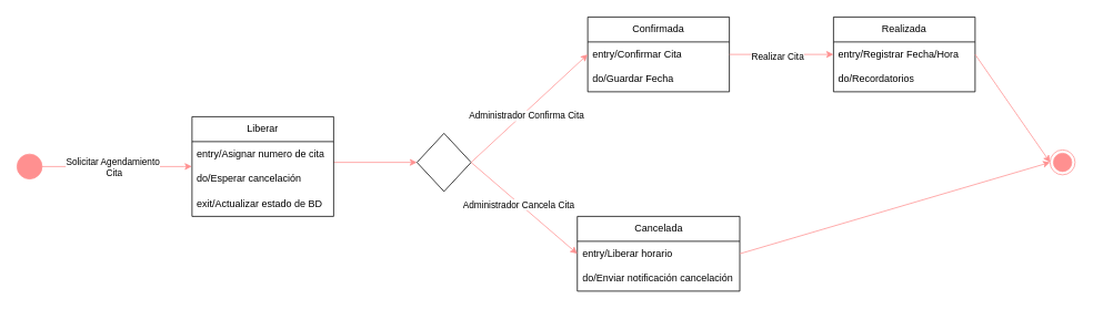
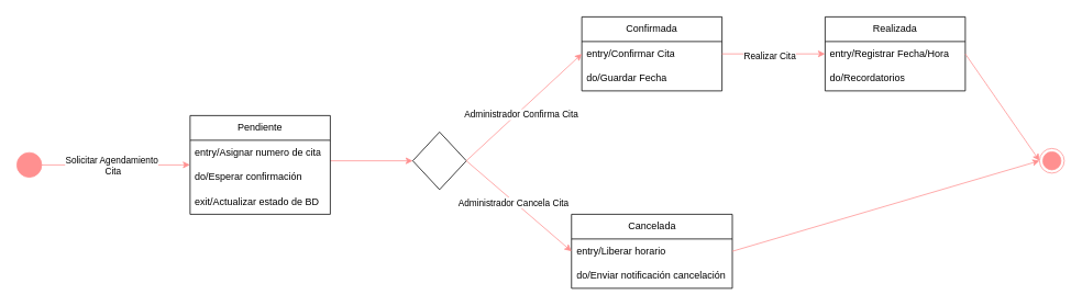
  <mxCell id="0" />
  <mxCell id="1" parent="0" />
  <mxCell id="2" style="edgeStyle=orthogonalEdgeStyle;rounded=0;orthogonalLoop=1;jettySize=auto;html=1;exitX=1;exitY=0.5;exitDx=0;exitDy=0;entryX=-0.001;entryY=-0.004;entryDx=0;entryDy=0;entryPerimeter=0;strokeColor=light-dark(#FF9090,#FF9090);" edge="1" parent="1" source="4" target="9"><mxGeometry relative="1" as="geometry"><mxPoint x="229" y="200" as="targetPoint" /><Array as="points"><mxPoint x="220" y="200" /></Array></mxGeometry></mxCell>
  <mxCell id="3" value="Solicitar Agendamiento&lt;br&gt;&amp;nbsp;Cita" style="edgeLabel;html=1;align=center;verticalAlign=middle;resizable=0;points=[];" connectable="0" vertex="1" parent="2"><mxGeometry x="-0.264" y="1" relative="1" as="geometry"><mxPoint x="18" y="1" as="offset" /></mxGeometry></mxCell>
  <mxCell id="4" value="" style="ellipse;fillColor=strokeColor;html=1;strokeColor=light-dark(#FF9090,#FF9090);" vertex="1" parent="1"><mxGeometry x="20" y="185" width="30" height="30" as="geometry" /></mxCell>
  <mxCell id="5" style="rounded=0;orthogonalLoop=1;jettySize=auto;html=1;entryX=0;entryY=0.5;entryDx=0;entryDy=0;strokeColor=light-dark(#FF9090,#FF9090);" edge="1" parent="1" target="14"><mxGeometry relative="1" as="geometry"><mxPoint x="400" y="195" as="sourcePoint" /><mxPoint x="550" y="195.02" as="targetPoint" /></mxGeometry></mxCell>
  <mxCell id="6" value="" style="ellipse;html=1;shape=endState;fillColor=strokeColor;strokeColor=light-dark(#FF9090,#FF9090);" vertex="1" parent="1"><mxGeometry x="1260" y="180" width="30" height="30" as="geometry" /></mxCell>
- <mxCell id="7" value="Liberar" style="swimlane;fontStyle=0;childLayout=stackLayout;horizontal=1;startSize=30;horizontalStack=0;resizeParent=1;resizeParentMax=0;resizeLast=0;collapsible=1;marginBottom=0;whiteSpace=wrap;html=1;" vertex="1" parent="1"><mxGeometry x="230" y="140" width="170" height="120" as="geometry" /></mxCell>
+ <mxCell id="7" value="Pendiente" style="swimlane;fontStyle=0;childLayout=stackLayout;horizontal=1;startSize=30;horizontalStack=0;resizeParent=1;resizeParentMax=0;resizeLast=0;collapsible=1;marginBottom=0;whiteSpace=wrap;html=1;" vertex="1" parent="1"><mxGeometry x="230" y="140" width="170" height="120" as="geometry" /></mxCell>
  <mxCell id="8" value="entry/Asignar numero de cita" style="text;strokeColor=none;fillColor=none;align=left;verticalAlign=middle;spacingLeft=4;spacingRight=4;overflow=hidden;points=[[0,0.5],[1,0.5]];portConstraint=eastwest;rotatable=0;whiteSpace=wrap;html=1;" vertex="1" parent="7"><mxGeometry y="30" width="170" height="30" as="geometry" /></mxCell>
- <mxCell id="9" value="do/Esperar cancelación&amp;nbsp;" style="text;strokeColor=none;fillColor=none;align=left;verticalAlign=middle;spacingLeft=4;spacingRight=4;overflow=hidden;points=[[0,0.5],[1,0.5]];portConstraint=eastwest;rotatable=0;whiteSpace=wrap;html=1;" vertex="1" parent="7"><mxGeometry y="60" width="170" height="30" as="geometry" /></mxCell>
+ <mxCell id="9" value="do/Esperar confirmación&amp;nbsp;" style="text;strokeColor=none;fillColor=none;align=left;verticalAlign=middle;spacingLeft=4;spacingRight=4;overflow=hidden;points=[[0,0.5],[1,0.5]];portConstraint=eastwest;rotatable=0;whiteSpace=wrap;html=1;" vertex="1" parent="7"><mxGeometry y="60" width="170" height="30" as="geometry" /></mxCell>
  <mxCell id="10" value="exit/Actualizar estado de BD" style="text;strokeColor=none;fillColor=none;align=left;verticalAlign=middle;spacingLeft=4;spacingRight=4;overflow=hidden;points=[[0,0.5],[1,0.5]];portConstraint=eastwest;rotatable=0;whiteSpace=wrap;html=1;" vertex="1" parent="7"><mxGeometry y="90" width="170" height="30" as="geometry" /></mxCell>
  <mxCell id="11" value="Confirmada" style="swimlane;fontStyle=0;childLayout=stackLayout;horizontal=1;startSize=30;horizontalStack=0;resizeParent=1;resizeParentMax=0;resizeLast=0;collapsible=1;marginBottom=0;whiteSpace=wrap;html=1;" vertex="1" parent="1"><mxGeometry x="705" y="20" width="170" height="90" as="geometry" /></mxCell>
  <mxCell id="12" value="entry/Confirmar Cita" style="text;strokeColor=none;fillColor=none;align=left;verticalAlign=middle;spacingLeft=4;spacingRight=4;overflow=hidden;points=[[0,0.5],[1,0.5]];portConstraint=eastwest;rotatable=0;whiteSpace=wrap;html=1;" vertex="1" parent="11"><mxGeometry y="30" width="170" height="30" as="geometry" /></mxCell>
  <mxCell id="13" value="do/Guardar Fecha&amp;nbsp;" style="text;strokeColor=none;fillColor=none;align=left;verticalAlign=middle;spacingLeft=4;spacingRight=4;overflow=hidden;points=[[0,0.5],[1,0.5]];portConstraint=eastwest;rotatable=0;whiteSpace=wrap;html=1;" vertex="1" parent="11"><mxGeometry y="60" width="170" height="30" as="geometry" /></mxCell>
  <mxCell id="14" value="" style="rhombus;whiteSpace=wrap;html=1;" vertex="1" parent="1"><mxGeometry x="500" y="160" width="65" height="70" as="geometry" /></mxCell>
  <mxCell id="15" value="Cancelada" style="swimlane;fontStyle=0;childLayout=stackLayout;horizontal=1;startSize=30;horizontalStack=0;resizeParent=1;resizeParentMax=0;resizeLast=0;collapsible=1;marginBottom=0;whiteSpace=wrap;html=1;" vertex="1" parent="1"><mxGeometry x="692.5" y="260" width="195" height="90" as="geometry" /></mxCell>
  <mxCell id="16" value="entry/Liberar horario" style="text;strokeColor=none;fillColor=none;align=left;verticalAlign=middle;spacingLeft=4;spacingRight=4;overflow=hidden;points=[[0,0.5],[1,0.5]];portConstraint=eastwest;rotatable=0;whiteSpace=wrap;html=1;" vertex="1" parent="15"><mxGeometry y="30" width="195" height="30" as="geometry" /></mxCell>
  <mxCell id="17" value="do/Enviar notificación cancelación" style="text;strokeColor=none;fillColor=none;align=left;verticalAlign=middle;spacingLeft=4;spacingRight=4;overflow=hidden;points=[[0,0.5],[1,0.5]];portConstraint=eastwest;rotatable=0;whiteSpace=wrap;html=1;" vertex="1" parent="15"><mxGeometry y="60" width="195" height="30" as="geometry" /></mxCell>
  <mxCell id="18" style="rounded=0;orthogonalLoop=1;jettySize=auto;html=1;entryX=0;entryY=0.5;entryDx=0;entryDy=0;exitX=1;exitY=0.5;exitDx=0;exitDy=0;strokeColor=light-dark(#FF9090,#FF9090);" edge="1" parent="1" source="14" target="12"><mxGeometry relative="1" as="geometry"><mxPoint x="580" y="180" as="sourcePoint" /><mxPoint x="735" y="180" as="targetPoint" /></mxGeometry></mxCell>
  <mxCell id="19" value="&lt;font style=&quot;vertical-align: inherit;&quot;&gt;&lt;font style=&quot;vertical-align: inherit;&quot;&gt;&amp;nbsp;Administrador Confirma Cita&lt;/font&gt;&lt;/font&gt;" style="edgeLabel;html=1;align=center;verticalAlign=middle;resizable=0;points=[];" connectable="0" vertex="1" parent="18"><mxGeometry x="-0.107" y="-2" relative="1" as="geometry"><mxPoint x="1" as="offset" /></mxGeometry></mxCell>
  <mxCell id="20" style="rounded=0;orthogonalLoop=1;jettySize=auto;html=1;entryX=0;entryY=0.5;entryDx=0;entryDy=0;exitX=1;exitY=0.5;exitDx=0;exitDy=0;strokeColor=light-dark(#FF9090,#FF9090);" edge="1" parent="1" source="14" target="16"><mxGeometry relative="1" as="geometry"><mxPoint x="590" y="290" as="sourcePoint" /><mxPoint x="730" y="160" as="targetPoint" /></mxGeometry></mxCell>
  <mxCell id="21" value="&lt;font style=&quot;vertical-align: inherit;&quot;&gt;&lt;font style=&quot;vertical-align: inherit;&quot;&gt;Administrador Cancela Cita&lt;/font&gt;&lt;/font&gt;" style="edgeLabel;html=1;align=center;verticalAlign=middle;resizable=0;points=[];" connectable="0" vertex="1" parent="20"><mxGeometry x="-0.107" y="-2" relative="1" as="geometry"><mxPoint x="1" as="offset" /></mxGeometry></mxCell>
  <mxCell id="22" value="Realizada" style="swimlane;fontStyle=0;childLayout=stackLayout;horizontal=1;startSize=30;horizontalStack=0;resizeParent=1;resizeParentMax=0;resizeLast=0;collapsible=1;marginBottom=0;whiteSpace=wrap;html=1;" vertex="1" parent="1"><mxGeometry x="1000" y="20" width="170" height="90" as="geometry" /></mxCell>
  <mxCell id="23" value="entry/Registrar Fecha/Hora" style="text;strokeColor=none;fillColor=none;align=left;verticalAlign=middle;spacingLeft=4;spacingRight=4;overflow=hidden;points=[[0,0.5],[1,0.5]];portConstraint=eastwest;rotatable=0;whiteSpace=wrap;html=1;" vertex="1" parent="22"><mxGeometry y="30" width="170" height="30" as="geometry" /></mxCell>
  <mxCell id="24" value="do/Recordatorios" style="text;strokeColor=none;fillColor=none;align=left;verticalAlign=middle;spacingLeft=4;spacingRight=4;overflow=hidden;points=[[0,0.5],[1,0.5]];portConstraint=eastwest;rotatable=0;whiteSpace=wrap;html=1;" vertex="1" parent="22"><mxGeometry y="60" width="170" height="30" as="geometry" /></mxCell>
  <mxCell id="25" style="rounded=0;orthogonalLoop=1;jettySize=auto;html=1;entryX=0;entryY=0.5;entryDx=0;entryDy=0;exitX=1;exitY=0.5;exitDx=0;exitDy=0;strokeColor=light-dark(#FF9090,#FF9090);" edge="1" parent="1" source="12" target="23"><mxGeometry relative="1" as="geometry"><mxPoint x="670" y="220" as="sourcePoint" /><mxPoint x="810" y="90" as="targetPoint" /></mxGeometry></mxCell>
  <mxCell id="26" value="Realizar Cita" style="edgeLabel;html=1;align=center;verticalAlign=middle;resizable=0;points=[];" connectable="0" vertex="1" parent="25"><mxGeometry x="-0.107" y="-2" relative="1" as="geometry"><mxPoint x="1" as="offset" /></mxGeometry></mxCell>
  <mxCell id="27" style="rounded=0;orthogonalLoop=1;jettySize=auto;html=1;entryX=0;entryY=0.5;entryDx=0;entryDy=0;exitX=1;exitY=0.5;exitDx=0;exitDy=0;strokeColor=light-dark(#FF9090,#FF9090);" edge="1" parent="1" source="23" target="6"><mxGeometry relative="1" as="geometry"><mxPoint x="970" y="60" as="sourcePoint" /><mxPoint x="1094" y="61" as="targetPoint" /></mxGeometry></mxCell>
  <mxCell id="28" style="rounded=0;orthogonalLoop=1;jettySize=auto;html=1;entryX=0;entryY=0.5;entryDx=0;entryDy=0;exitX=1;exitY=0.5;exitDx=0;exitDy=0;strokeColor=light-dark(#FF9090,#FF9090);" edge="1" parent="1" source="16" target="6"><mxGeometry relative="1" as="geometry"><mxPoint x="1200" y="80" as="sourcePoint" /><mxPoint x="1340" y="225" as="targetPoint" /></mxGeometry></mxCell>
